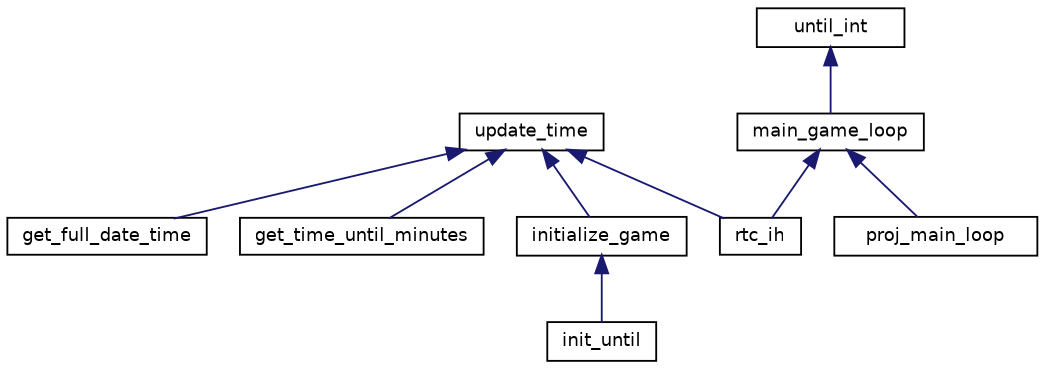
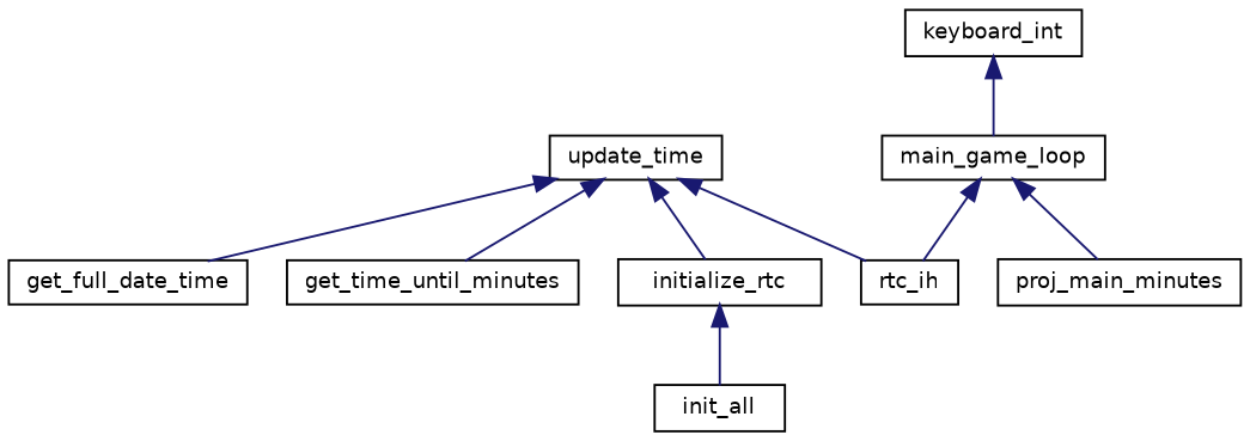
  digraph {
    rankdir=TB
    node [color=black fillcolor=white fontname=Helvetica fontsize=10 shape=record style=filled]
    edge [color=midnightblue dir=back fontname=Helvetica fontsize=10 labelfontname=Helvetica labelfontsize=10 style=solid]
    n1 [height=0.2 label=update_time width=0.4]
    n2 [height=0.2 label=get_full_date_time width=0.4]
    n3 [height=0.2 label=get_time_until_minutes width=0.4]
-   n4 [height=0.2 label=initialize_game width=0.4]
+   n4 [height=0.2 label=initialize_rtc width=0.4]
    n5 [height=0.2 label=rtc_ih width=0.4]
-   n6 [height=0.2 label=init_until width=0.4]
-   n7 [height=0.2 label=until_int width=0.4]
+   n6 [height=0.2 label=init_all width=0.4]
+   n7 [height=0.2 label=keyboard_int width=0.4]
    n8 [height=0.2 label=main_game_loop width=0.4]
-   n9 [height=0.2 label=proj_main_loop width=0.4]
+   n9 [height=0.2 label=proj_main_minutes width=0.4]
    n1 -> n2
    n1 -> n3
    n1 -> n4
    n1 -> n5
    n4 -> n6
    n7 -> n8
    n8 -> n5
    n8 -> n9
  }
